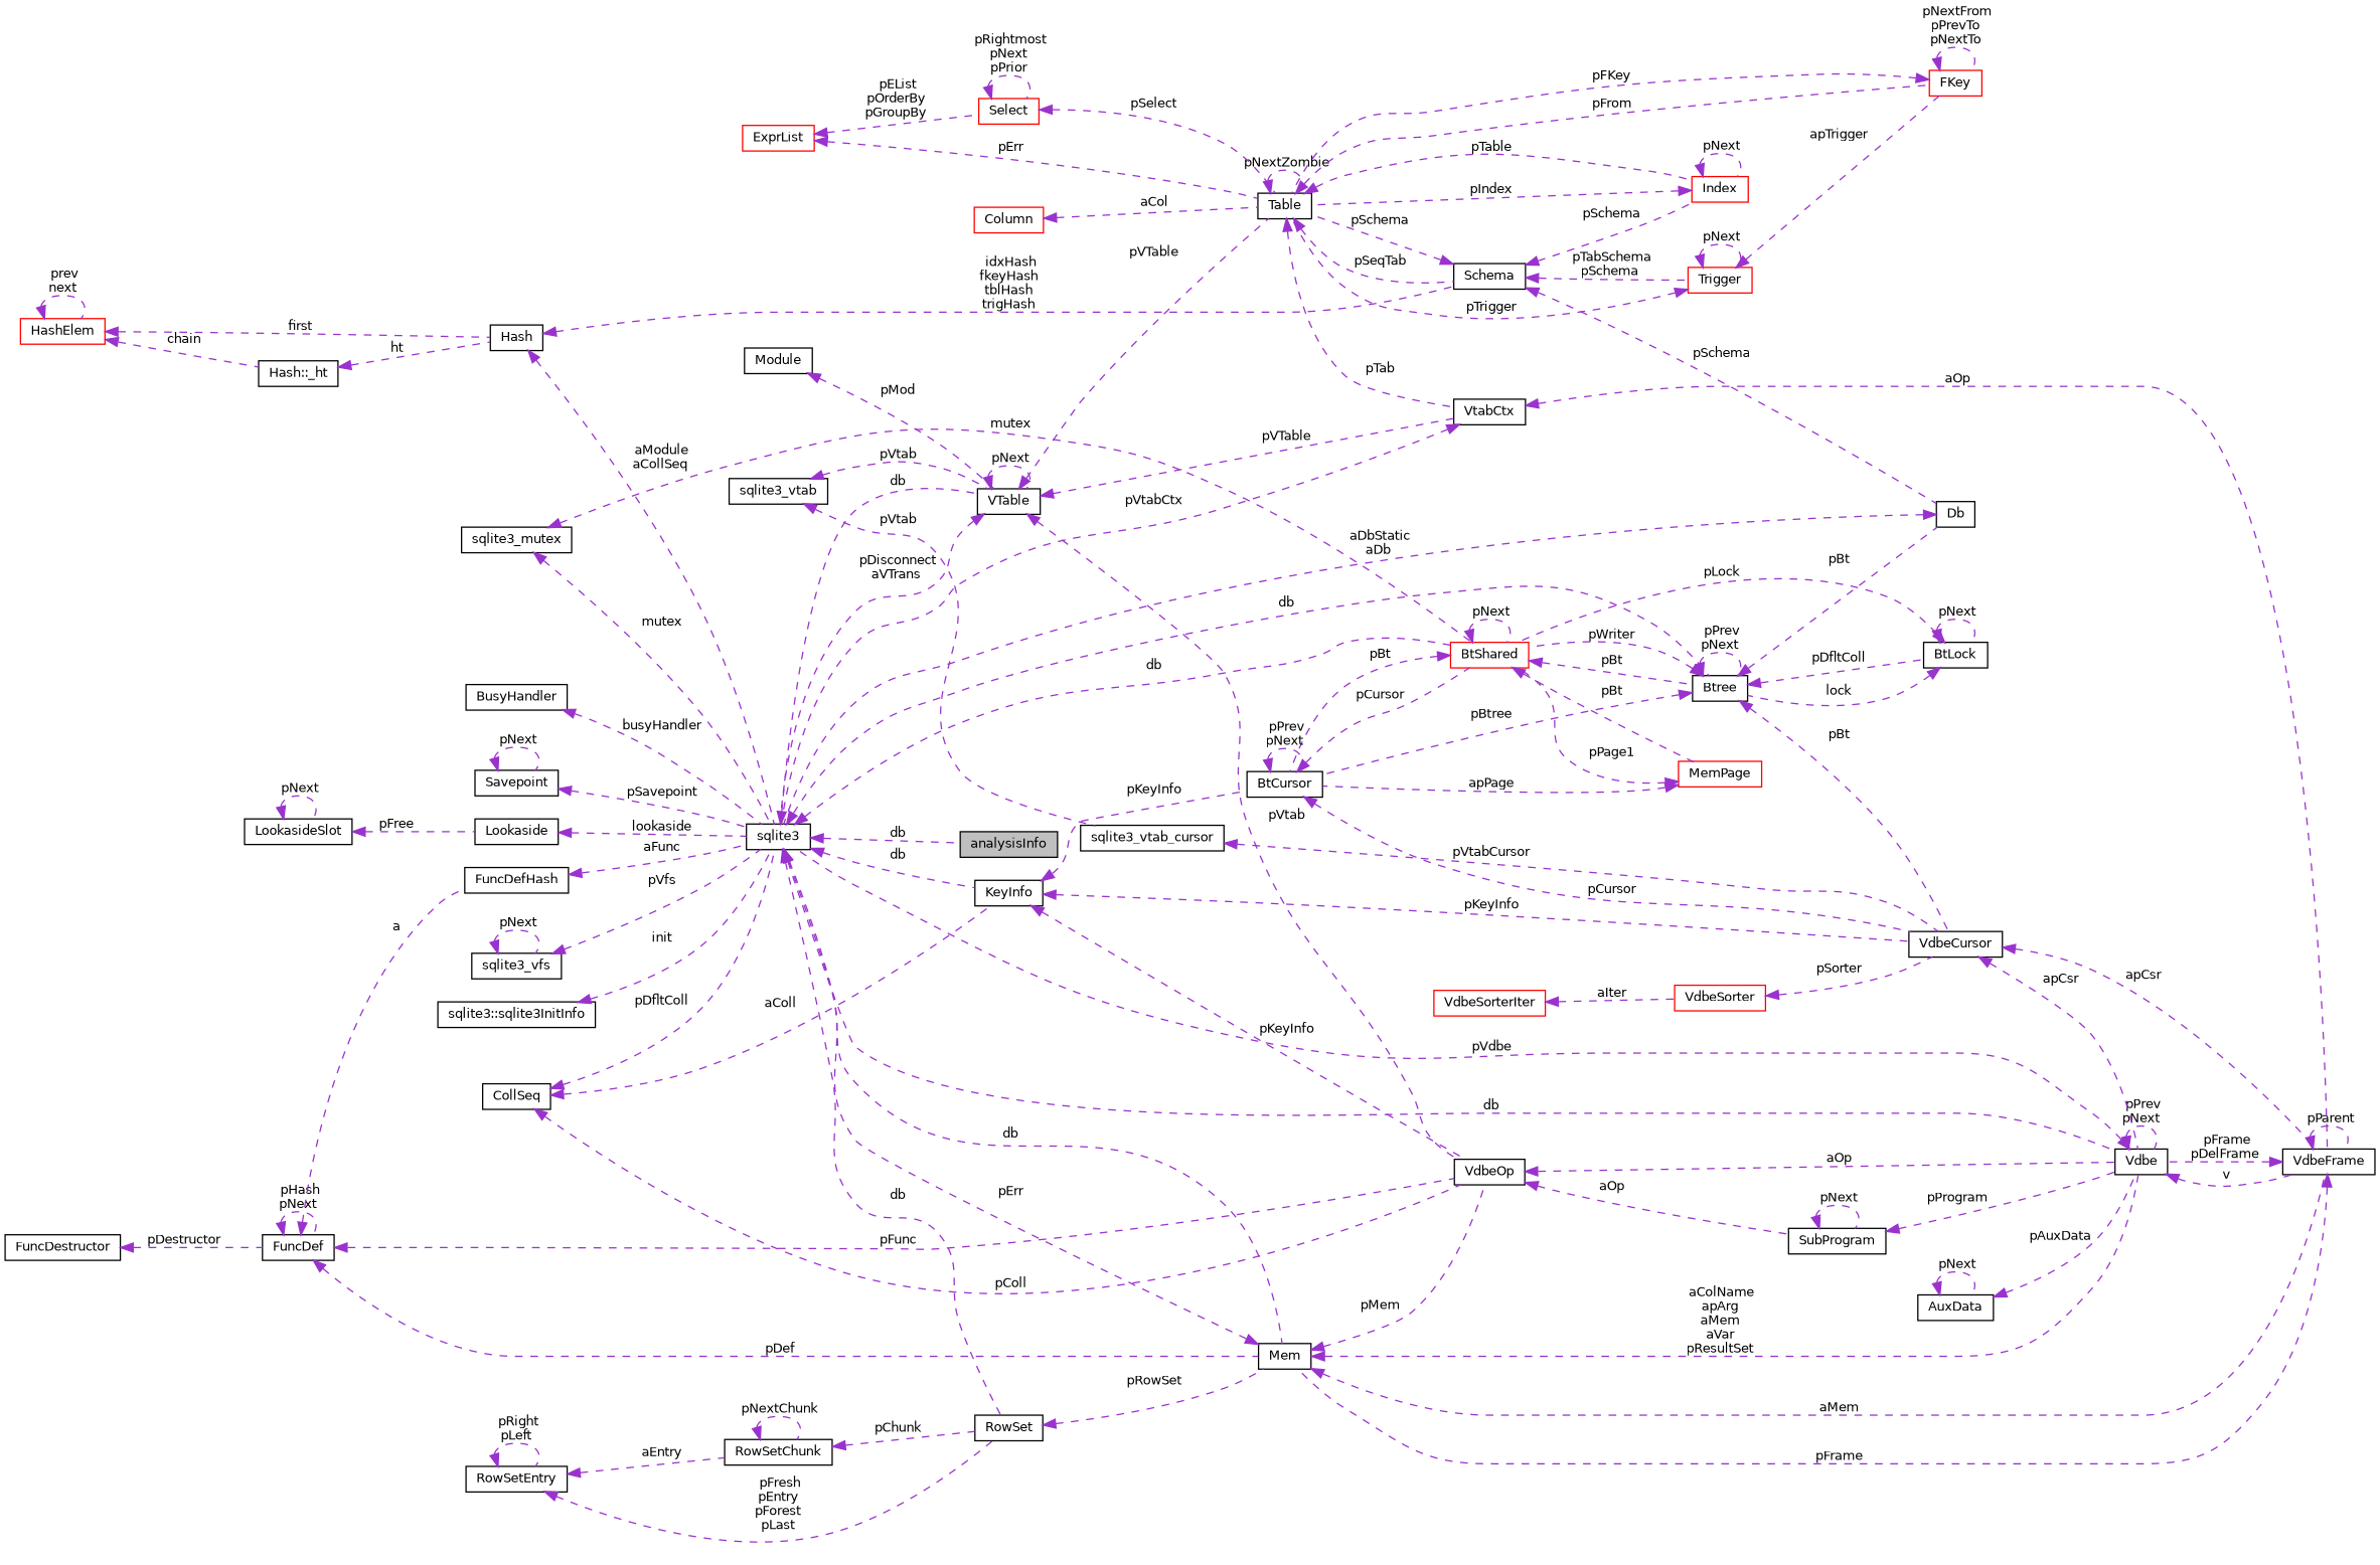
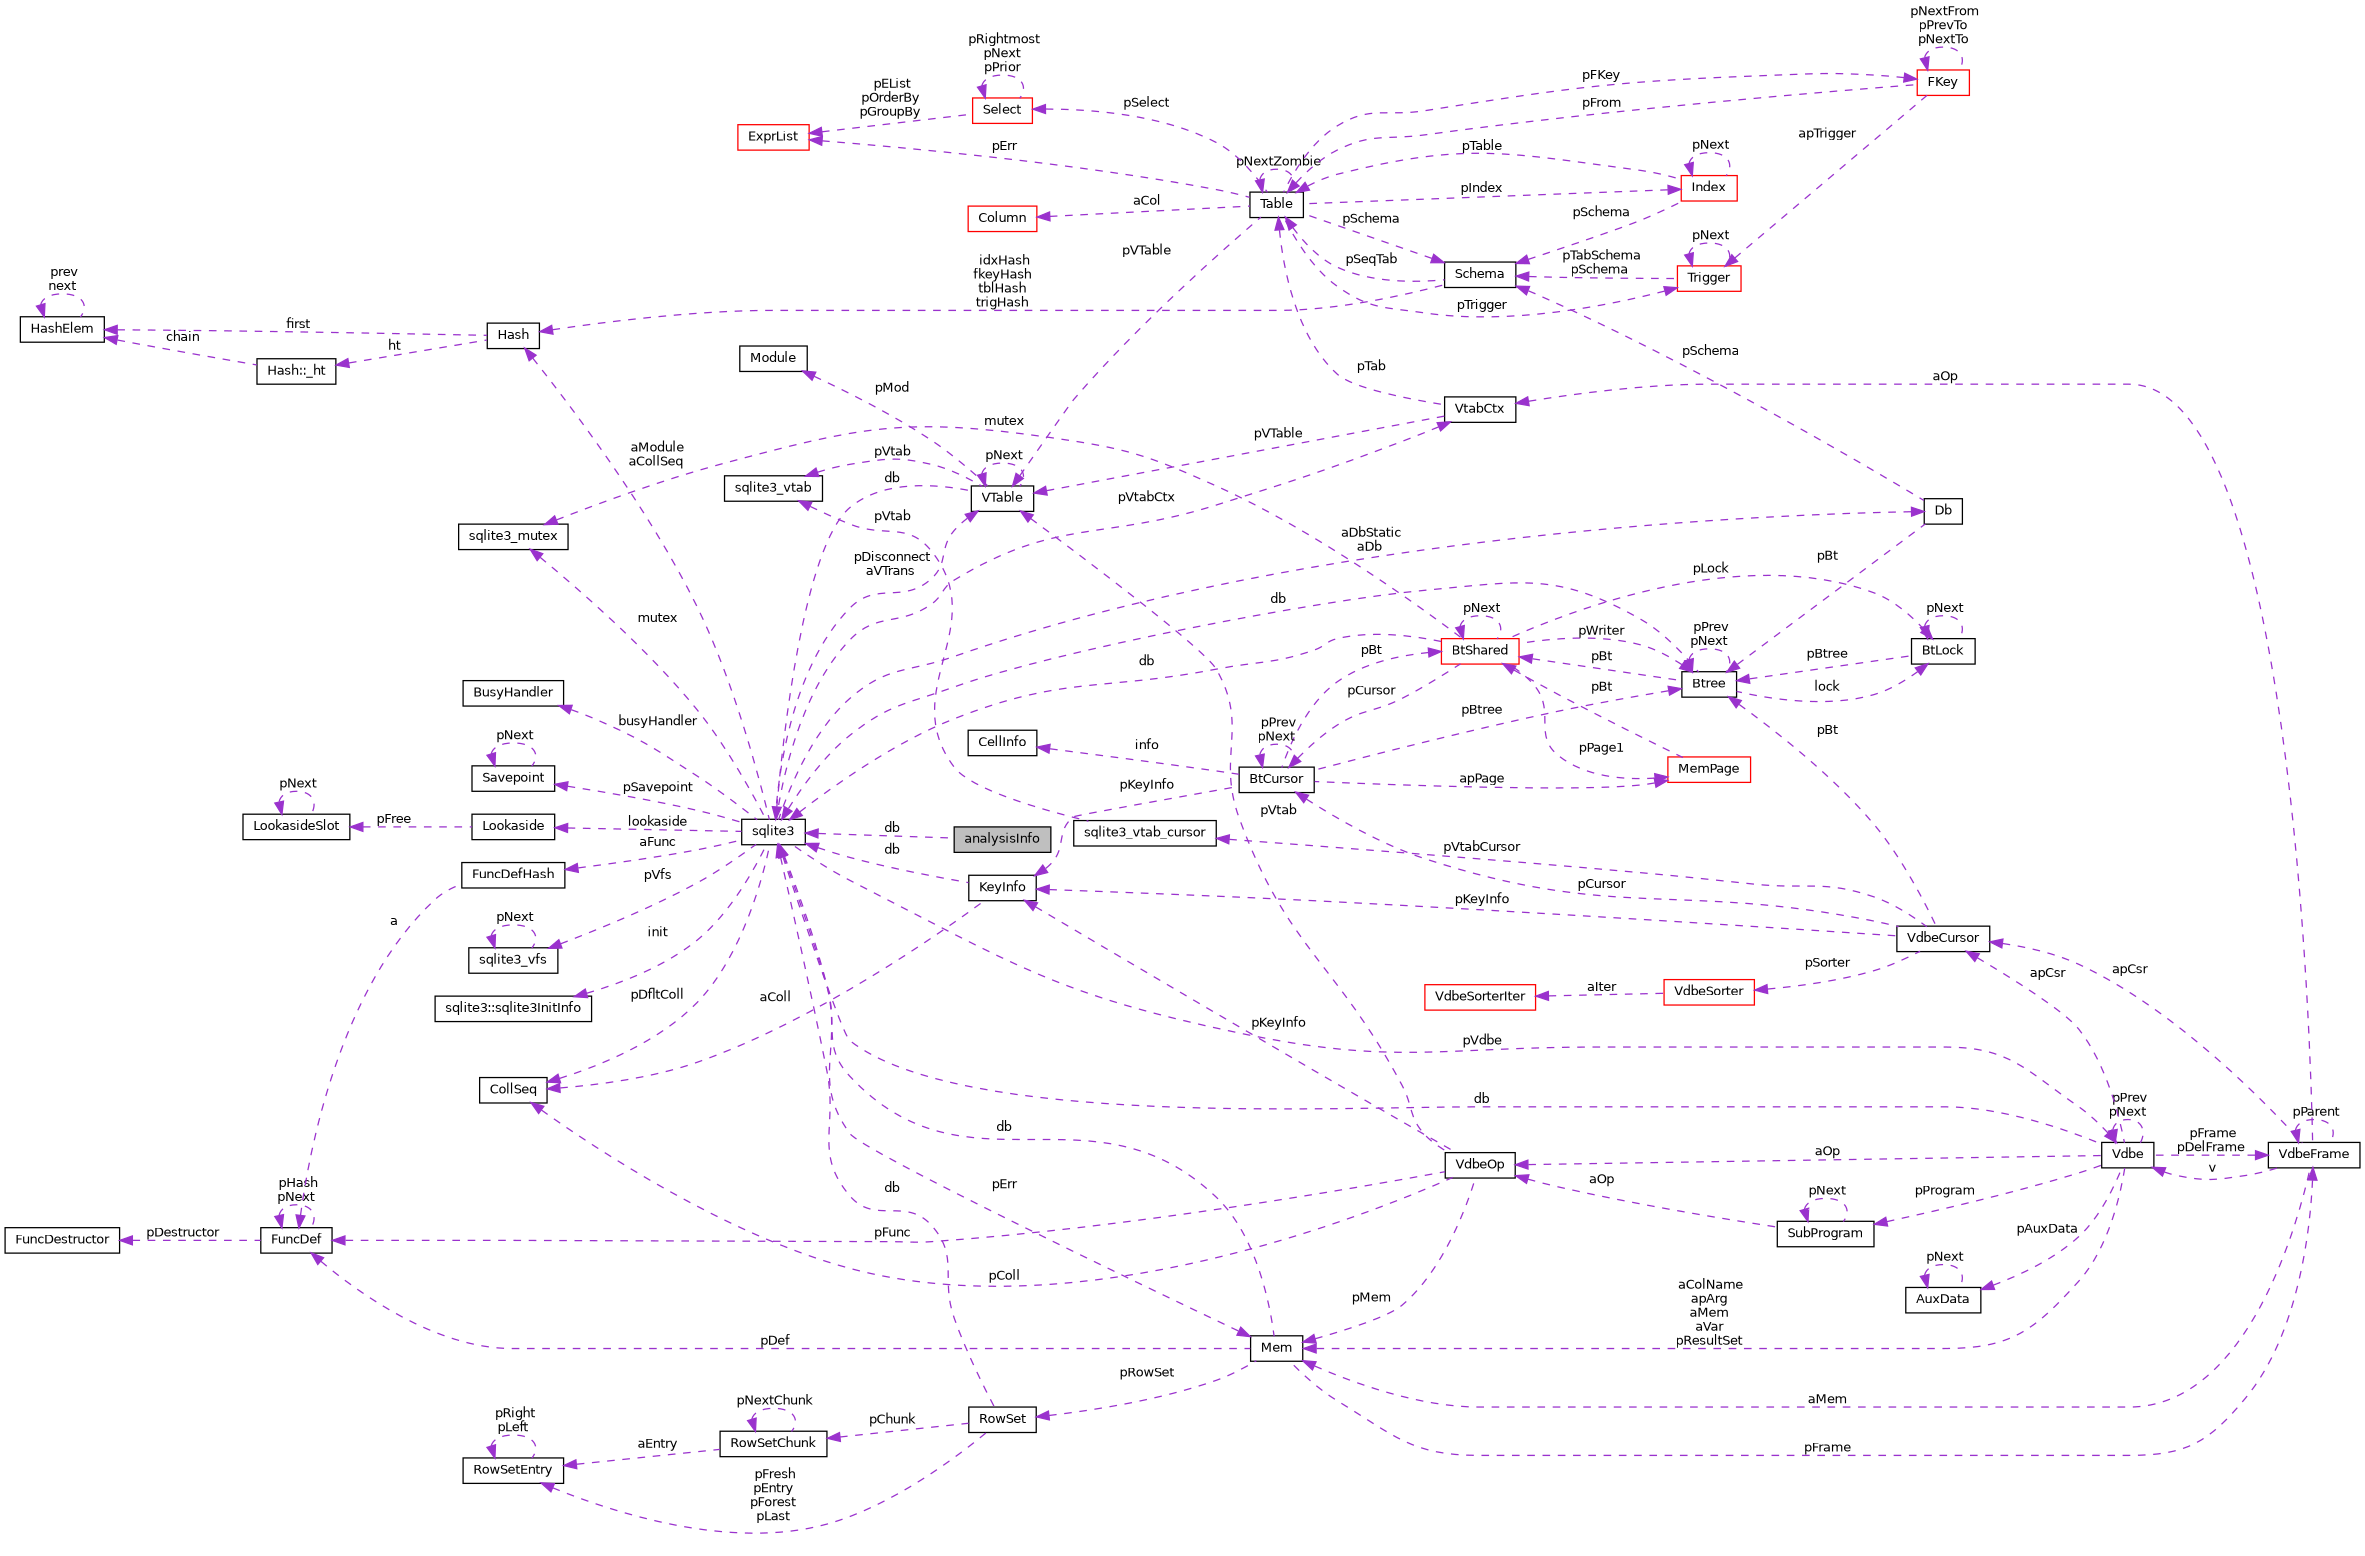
  digraph {
    rankdir=LR
    node [color=black fillcolor=white fontname=Helvetica fontsize=10 shape=record style=filled]
    edge [color=darkorchid3 dir=back fontname=Helvetica fontsize=10 labelfontname=Helvetica labelfontsize=10 style=dashed]
    n1 [fillcolor=grey75 fontcolor=black height=0.2 label=analysisInfo width=0.4]
    n2 [height=0.2 label=sqlite3 width=0.4]
    n3 [height=0.2 label=Mem width=0.4]
    n4 [height=0.2 label=Vdbe width=0.4]
    n5 [height=0.2 label=VTable width=0.4]
    n6 [height=0.2 label=KeyInfo width=0.4]
    n7 [color=red height=0.2 label=BtShared width=0.4]
    n8 [height=0.2 label=Btree width=0.4]
    n9 [height=0.2 label=RowSet width=0.4]
    n10 [height=0.2 label=VdbeFrame width=0.4]
    n11 [height=0.2 label=VdbeOp width=0.4]
    n12 [height=0.2 label=VtabCtx width=0.4]
    n13 [height=0.2 label=Table width=0.4]
    n14 [height=0.2 label=VdbeCursor width=0.4]
    n15 [height=0.2 label=BtCursor width=0.4]
    n16 [color=red height=0.2 label=MemPage width=0.4]
    n17 [height=0.2 label=BtLock width=0.4]
    n18 [height=0.2 label=Db width=0.4]
    n19 [height=0.2 label=SubProgram width=0.4]
    n20 [height=0.2 label=AuxData width=0.4]
    n21 [height=0.2 label=CollSeq width=0.4]
    n22 [height=0.2 label=Schema width=0.4]
    n23 [color=red height=0.2 label=FKey width=0.4]
    n24 [color=red height=0.2 label=Index width=0.4]
    n25 [height=0.2 label=Module width=0.4]
    n26 [height=0.2 label=sqlite3_vtab width=0.4]
    n27 [height=0.2 label=sqlite3_vtab_cursor width=0.4]
    n28 [height=0.2 label=FuncDef width=0.4]
    n29 [height=0.2 label=FuncDefHash width=0.4]
    n30 [height=0.2 label=FuncDestructor width=0.4]
+   n31 [height=0.2 label=CellInfo width=0.4]
    n32 [height=0.2 label=sqlite3_mutex width=0.4]
    n33 [color=red height=0.2 label=VdbeSorter width=0.4]
    n34 [color=red height=0.2 label=VdbeSorterIter width=0.4]
    n35 [height=0.2 label=RowSetChunk width=0.4]
    n36 [height=0.2 label=RowSetEntry width=0.4]
    n37 [height=0.2 label=Savepoint width=0.4]
    n38 [height=0.2 label=Lookaside width=0.4]
    n39 [height=0.2 label=LookasideSlot width=0.4]
    n40 [height=0.2 label=sqlite3_vfs width=0.4]
    n41 [height=0.2 label="sqlite3::sqlite3InitInfo" width=0.4]
    n42 [height=0.2 label=BusyHandler width=0.4]
    n43 [color=red height=0.2 label=Trigger width=0.4]
    n44 [height=0.2 label=Hash width=0.4]
    n45 [height=0.2 label="Hash::_ht" width=0.4]
-   n46 [color=red height=0.2 label=HashElem width=0.4]
+   n46 [height=0.2 label=HashElem width=0.4]
    n47 [color=red height=0.2 label=Column width=0.4]
    n48 [color=red height=0.2 label=Select width=0.4]
    n49 [color=red height=0.2 label=ExprList width=0.4]
    n2 -> n1 [label=" db"]
    n2 -> n3 [label=" db"]
    n2 -> n4 [label=" db"]
    n2 -> n5 [label=" db"]
    n2 -> n6 [label=" db"]
    n2 -> n7 [label=" db"]
    n2 -> n8 [label=" db"]
    n2 -> n9 [label=" db"]
    n3 -> n2 [label=" pErr"]
    n3 -> n4 [label=" aColName\napArg\naMem\naVar\npResultSet"]
    n3 -> n10 [label=" aMem"]
    n3 -> n11 [label=" pMem"]
    n4 -> n2 [label=" pVdbe"]
    n4 -> n4 [label=" pPrev\npNext"]
    n4 -> n10 [label=" v"]
    n5 -> n2 [label=" pDisconnect\naVTrans"]
    n5 -> n5 [label=" pNext"]
    n5 -> n11 [label=" pVtab"]
    n5 -> n12 [label=" pVTable"]
    n5 -> n13 [label=" pVTable"]
    n6 -> n11 [label=" pKeyInfo"]
    n6 -> n14 [label=" pKeyInfo"]
    n6 -> n15 [label=" pKeyInfo"]
    n7 -> n7 [label=" pNext"]
    n7 -> n8 [label=" pBt"]
    n7 -> n15 [label=" pBt"]
    n7 -> n16 [label=" pBt"]
    n8 -> n7 [label=" pWriter"]
    n8 -> n8 [label=" pPrev\npNext"]
    n8 -> n14 [label=" pBt"]
    n8 -> n15 [label=" pBtree"]
-   n8 -> n17 [label=" pDfltColl"]
+   n8 -> n17 [label=" pBtree"]
    n8 -> n18 [label=" pBt"]
    n9 -> n3 [label=" pRowSet"]
    n10 -> n3 [label=" pFrame"]
    n10 -> n4 [label=" pFrame\npDelFrame"]
    n10 -> n10 [label=" pParent"]
    n11 -> n4 [label=" aOp"]
    n11 -> n19 [label=" aOp"]
    n12 -> n2 [label=" pVtabCtx"]
    n12 -> n10 [label=" aOp"]
    n13 -> n12 [label=" pTab"]
    n13 -> n13 [label=" pNextZombie"]
    n13 -> n22 [label=" pSeqTab"]
    n13 -> n23 [label=" pFrom"]
    n13 -> n24 [label=" pTable"]
    n14 -> n4 [label=" apCsr"]
    n14 -> n10 [label=" apCsr"]
    n15 -> n7 [label=" pCursor"]
    n15 -> n14 [label=" pCursor"]
    n15 -> n15 [label=" pPrev\npNext"]
    n16 -> n7 [label=" pPage1"]
    n16 -> n15 [label=" apPage"]
    n17 -> n7 [label=" pLock"]
    n17 -> n8 [label=" lock"]
    n17 -> n17 [label=" pNext"]
    n18 -> n2 [label=" aDbStatic\naDb"]
    n19 -> n4 [label=" pProgram"]
    n19 -> n19 [label=" pNext"]
    n20 -> n4 [label=" pAuxData"]
    n20 -> n20 [label=" pNext"]
    n21 -> n2 [label=" pDfltColl"]
    n21 -> n6 [label=" aColl"]
    n21 -> n11 [label=" pColl"]
    n22 -> n13 [label=" pSchema"]
    n22 -> n18 [label=" pSchema"]
    n22 -> n24 [label=" pSchema"]
    n22 -> n43 [label=" pTabSchema\npSchema"]
    n23 -> n13 [label=" pFKey"]
    n23 -> n23 [label=" pNextFrom\npPrevTo\npNextTo"]
    n24 -> n13 [label=" pIndex"]
    n24 -> n24 [label=" pNext"]
    n25 -> n5 [label=" pMod"]
    n26 -> n5 [label=" pVtab"]
    n26 -> n27 [label=" pVtab"]
    n27 -> n14 [label=" pVtabCursor"]
    n28 -> n3 [label=" pDef"]
    n28 -> n11 [label=" pFunc"]
    n28 -> n28 [label=" pHash\npNext"]
    n28 -> n29 [label=" a"]
    n29 -> n2 [label=" aFunc"]
    n30 -> n28 [label=" pDestructor"]
+   n31 -> n15 [label=" info"]
    n32 -> n2 [label=" mutex"]
    n32 -> n7 [label=" mutex"]
    n33 -> n14 [label=" pSorter"]
    n34 -> n33 [label=" aIter"]
    n35 -> n9 [label=" pChunk"]
    n35 -> n35 [label=" pNextChunk"]
    n36 -> n9 [label=" pFresh\npEntry\npForest\npLast"]
    n36 -> n35 [label=" aEntry"]
    n36 -> n36 [label=" pRight\npLeft"]
    n37 -> n2 [label=" pSavepoint"]
    n37 -> n37 [label=" pNext"]
    n38 -> n2 [label=" lookaside"]
    n39 -> n38 [label=" pFree"]
    n39 -> n39 [label=" pNext"]
    n40 -> n2 [label=" pVfs"]
    n40 -> n40 [label=" pNext"]
    n41 -> n2 [label=" init"]
    n42 -> n2 [label=" busyHandler"]
    n43 -> n13 [label=" pTrigger"]
    n43 -> n23 [label=" apTrigger"]
    n43 -> n43 [label=" pNext"]
    n44 -> n2 [label=" aModule\naCollSeq"]
    n44 -> n22 [label=" idxHash\nfkeyHash\ntblHash\ntrigHash"]
    n45 -> n44 [label=" ht"]
    n46 -> n44 [label=" first"]
    n46 -> n45 [label=" chain"]
    n46 -> n46 [label=" prev\nnext"]
    n47 -> n13 [label=" aCol"]
    n48 -> n13 [label=" pSelect"]
    n48 -> n48 [label=" pRightmost\npNext\npPrior"]
    n49 -> n13 [label=" pErr"]
    n49 -> n48 [label=" pEList\npOrderBy\npGroupBy"]
  }
